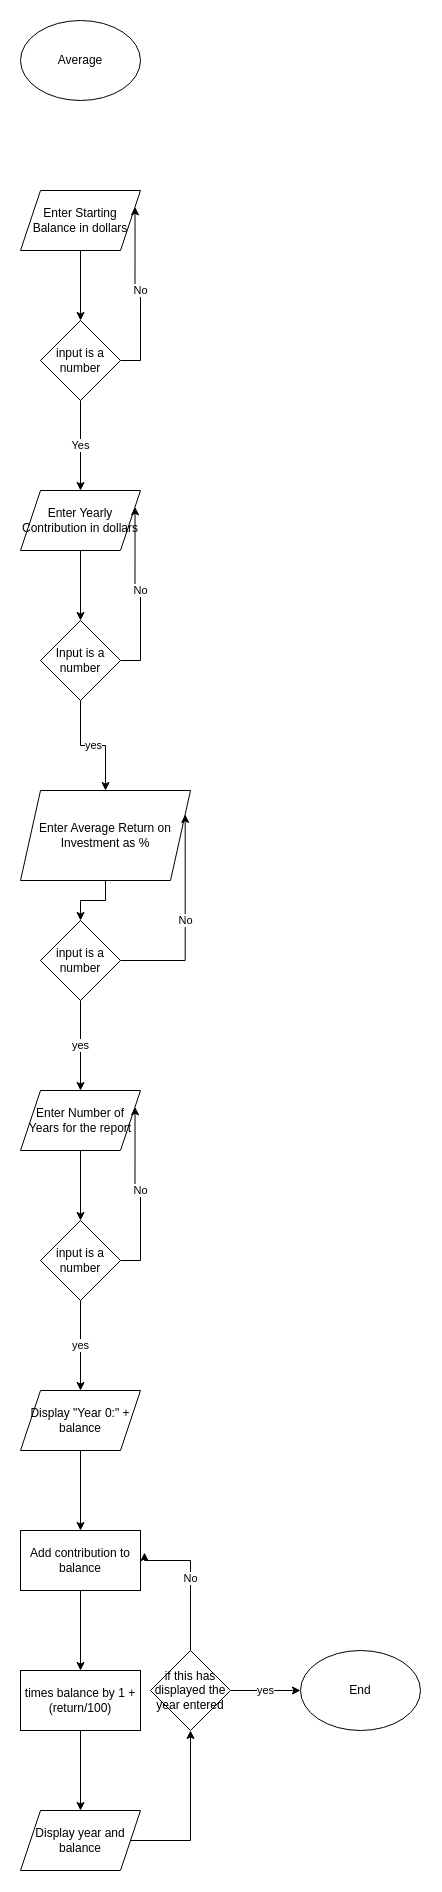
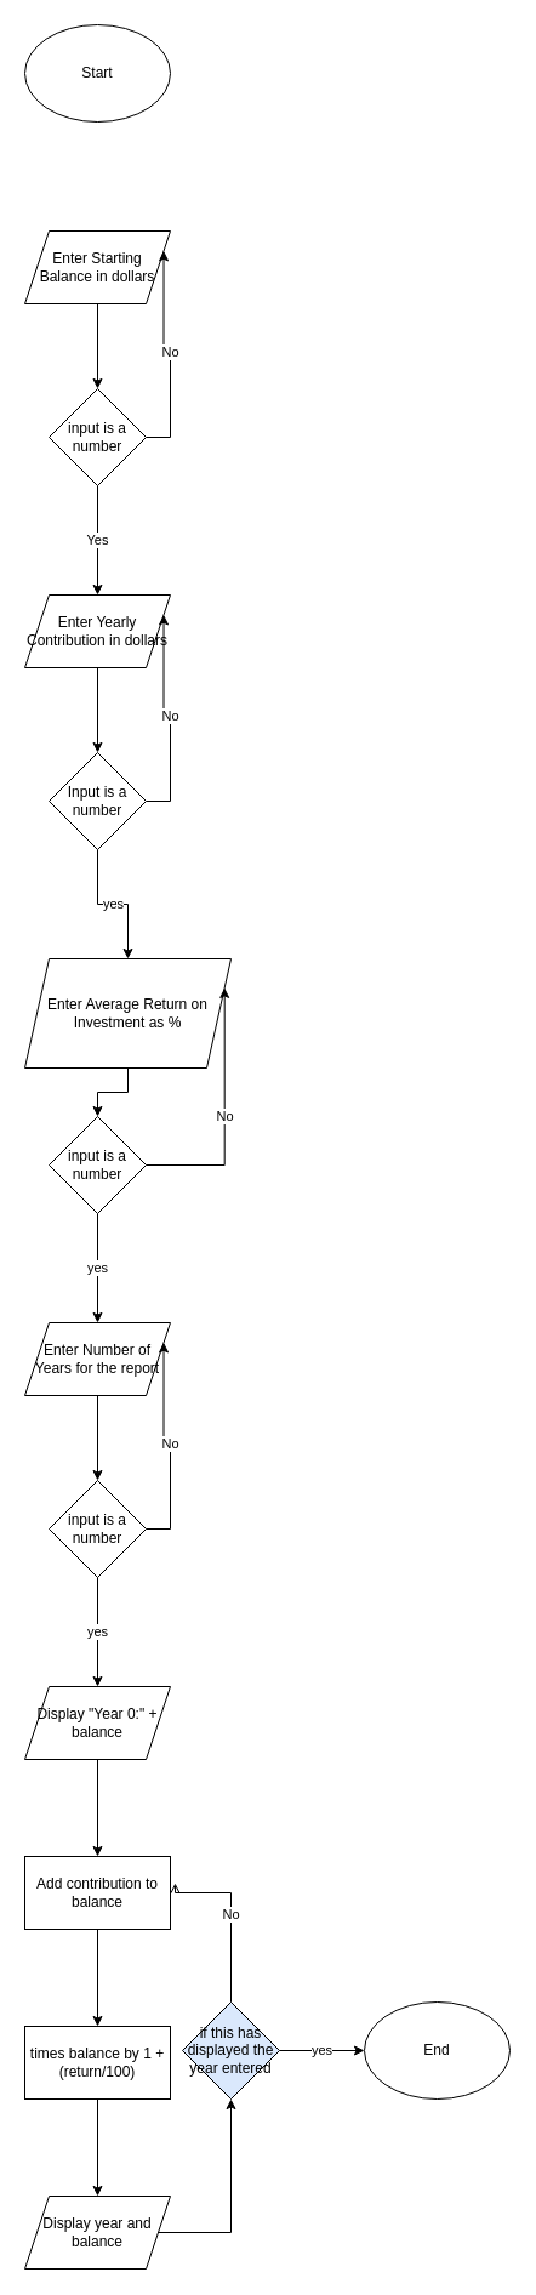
  <mxCell id="0" />
  <mxCell id="1" parent="0" />
- <mxCell id="2" value="Average" style="ellipse;whiteSpace=wrap;html=1;" vertex="1" parent="1"><mxGeometry x="20" width="120" height="80" as="geometry" y="20" /></mxCell>
+ <mxCell id="2" value="Start" style="ellipse;whiteSpace=wrap;html=1;" vertex="1" parent="1"><mxGeometry x="20" width="120" height="80" as="geometry" y="20" /></mxCell>
  <mxCell id="3" value="" style="edgeStyle=orthogonalEdgeStyle;rounded=0;orthogonalLoop=1;jettySize=auto;html=1;" edge="1" parent="1" source="4" target="7"><mxGeometry relative="1" as="geometry" /></mxCell>
  <mxCell id="4" value="Enter Starting Balance in dollars" style="shape=parallelogram;perimeter=parallelogramPerimeter;whiteSpace=wrap;html=1;fixedSize=1;" vertex="1" parent="1"><mxGeometry x="20" y="190" width="120" height="60" as="geometry" /></mxCell>
  <mxCell id="5" value="Yes" style="edgeStyle=orthogonalEdgeStyle;rounded=0;orthogonalLoop=1;jettySize=auto;html=1;" edge="1" parent="1" source="7" target="9"><mxGeometry relative="1" as="geometry" /></mxCell>
  <mxCell id="6" value="No" style="edgeStyle=orthogonalEdgeStyle;rounded=0;orthogonalLoop=1;jettySize=auto;html=1;exitX=1;exitY=0.5;exitDx=0;exitDy=0;entryX=1;entryY=0.25;entryDx=0;entryDy=0;" edge="1" parent="1" source="7" target="4"><mxGeometry relative="1" as="geometry" /></mxCell>
  <mxCell id="7" value="input is a number" style="rhombus;whiteSpace=wrap;html=1;" vertex="1" parent="1"><mxGeometry x="40" y="320" width="80" height="80" as="geometry" /></mxCell>
  <mxCell id="8" value="" style="edgeStyle=orthogonalEdgeStyle;rounded=0;orthogonalLoop=1;jettySize=auto;html=1;" edge="1" parent="1" source="9" target="12"><mxGeometry relative="1" as="geometry" /></mxCell>
  <mxCell id="9" value="Enter Yearly Contribution in dollars" style="shape=parallelogram;perimeter=parallelogramPerimeter;whiteSpace=wrap;html=1;fixedSize=1;" vertex="1" parent="1"><mxGeometry x="20" y="490" width="120" height="60" as="geometry" /></mxCell>
  <mxCell id="10" value="yes" style="edgeStyle=orthogonalEdgeStyle;rounded=0;orthogonalLoop=1;jettySize=auto;html=1;" edge="1" parent="1" source="12" target="14"><mxGeometry relative="1" as="geometry" /></mxCell>
  <mxCell id="11" value="No" style="edgeStyle=orthogonalEdgeStyle;rounded=0;orthogonalLoop=1;jettySize=auto;html=1;exitX=1;exitY=0.5;exitDx=0;exitDy=0;entryX=1;entryY=0.25;entryDx=0;entryDy=0;" edge="1" parent="1" source="12" target="9"><mxGeometry relative="1" as="geometry" /></mxCell>
  <mxCell id="12" value="Input is a number" style="rhombus;whiteSpace=wrap;html=1;" vertex="1" parent="1"><mxGeometry x="40" y="620" width="80" height="80" as="geometry" /></mxCell>
  <mxCell id="13" value="" style="edgeStyle=orthogonalEdgeStyle;rounded=0;orthogonalLoop=1;jettySize=auto;html=1;" edge="1" parent="1" source="14" target="17"><mxGeometry relative="1" as="geometry" /></mxCell>
  <mxCell id="14" value="Enter Average Return on Investment as %" style="shape=parallelogram;perimeter=parallelogramPerimeter;whiteSpace=wrap;html=1;fixedSize=1;" vertex="1" parent="1"><mxGeometry x="20" y="790" width="170" height="90" as="geometry" /></mxCell>
  <mxCell id="15" value="yes" style="edgeStyle=orthogonalEdgeStyle;rounded=0;orthogonalLoop=1;jettySize=auto;html=1;" edge="1" parent="1" source="17" target="19"><mxGeometry relative="1" as="geometry" /></mxCell>
  <mxCell id="16" value="No" style="edgeStyle=orthogonalEdgeStyle;rounded=0;orthogonalLoop=1;jettySize=auto;html=1;exitX=1;exitY=0.5;exitDx=0;exitDy=0;entryX=1;entryY=0.25;entryDx=0;entryDy=0;" edge="1" parent="1" source="17" target="14"><mxGeometry relative="1" as="geometry" /></mxCell>
  <mxCell id="17" value="input is a number" style="rhombus;whiteSpace=wrap;html=1;" vertex="1" parent="1"><mxGeometry x="40" y="920" width="80" height="80" as="geometry" /></mxCell>
  <mxCell id="18" value="" style="edgeStyle=orthogonalEdgeStyle;rounded=0;orthogonalLoop=1;jettySize=auto;html=1;" edge="1" parent="1" source="19" target="22"><mxGeometry relative="1" as="geometry" /></mxCell>
  <mxCell id="19" value="Enter Number of Years for the report" style="shape=parallelogram;perimeter=parallelogramPerimeter;whiteSpace=wrap;html=1;fixedSize=1;" vertex="1" parent="1"><mxGeometry x="20" y="1090" width="120" height="60" as="geometry" /></mxCell>
  <mxCell id="20" value="yes" style="edgeStyle=orthogonalEdgeStyle;rounded=0;orthogonalLoop=1;jettySize=auto;html=1;" edge="1" parent="1" source="22"><mxGeometry relative="1" as="geometry"><mxPoint x="80" y="1390" as="targetPoint" /></mxGeometry></mxCell>
  <mxCell id="21" value="No" style="edgeStyle=orthogonalEdgeStyle;rounded=0;orthogonalLoop=1;jettySize=auto;html=1;exitX=1;exitY=0.5;exitDx=0;exitDy=0;entryX=1;entryY=0.25;entryDx=0;entryDy=0;" edge="1" parent="1" source="22" target="19"><mxGeometry relative="1" as="geometry" /></mxCell>
  <mxCell id="22" value="input is a number" style="rhombus;whiteSpace=wrap;html=1;" vertex="1" parent="1"><mxGeometry x="40" y="1220" width="80" height="80" as="geometry" /></mxCell>
  <mxCell id="23" value="" style="edgeStyle=orthogonalEdgeStyle;rounded=0;orthogonalLoop=1;jettySize=auto;html=1;" edge="1" parent="1" source="24" target="26"><mxGeometry relative="1" as="geometry" /></mxCell>
  <mxCell id="24" value="Display &quot;Year 0:&quot; + balance" style="shape=parallelogram;perimeter=parallelogramPerimeter;whiteSpace=wrap;html=1;fixedSize=1;" vertex="1" parent="1"><mxGeometry x="20" y="1390" width="120" height="60" as="geometry" /></mxCell>
  <mxCell id="25" value="" style="edgeStyle=orthogonalEdgeStyle;rounded=0;orthogonalLoop=1;jettySize=auto;html=1;" edge="1" parent="1" source="26" target="28"><mxGeometry relative="1" as="geometry" /></mxCell>
  <mxCell id="26" value="Add contribution to balance" style="whiteSpace=wrap;html=1;" vertex="1" parent="1"><mxGeometry x="20" y="1530" width="120" height="60" as="geometry" /></mxCell>
  <mxCell id="27" value="" style="edgeStyle=orthogonalEdgeStyle;rounded=0;orthogonalLoop=1;jettySize=auto;html=1;" edge="1" parent="1" source="28" target="30"><mxGeometry relative="1" as="geometry" /></mxCell>
  <mxCell id="28" value="times balance by 1 + (return/100)" style="whiteSpace=wrap;html=1;" vertex="1" parent="1"><mxGeometry x="20" y="1670" width="120" height="60" as="geometry" /></mxCell>
  <mxCell id="29" style="edgeStyle=orthogonalEdgeStyle;rounded=0;orthogonalLoop=1;jettySize=auto;html=1;exitX=1;exitY=0.5;exitDx=0;exitDy=0;" edge="1" parent="1" source="30" target="33"><mxGeometry relative="1" as="geometry" /></mxCell>
  <mxCell id="30" value="Display year and balance" style="shape=parallelogram;perimeter=parallelogramPerimeter;whiteSpace=wrap;html=1;fixedSize=1;" vertex="1" parent="1"><mxGeometry x="20" y="1810" width="120" height="60" as="geometry" /></mxCell>
  <mxCell id="31" value="yes" style="edgeStyle=orthogonalEdgeStyle;rounded=0;orthogonalLoop=1;jettySize=auto;html=1;exitX=1;exitY=0.5;exitDx=0;exitDy=0;entryX=0;entryY=0.5;entryDx=0;entryDy=0;" edge="1" parent="1" source="33" target="34"><mxGeometry relative="1" as="geometry" /></mxCell>
- <mxCell id="32" value="No" style="edgeStyle=orthogonalEdgeStyle;rounded=0;orthogonalLoop=1;jettySize=auto;html=1;exitX=0.5;exitY=0;exitDx=0;exitDy=0;entryX=1.033;entryY=0.367;entryDx=0;entryDy=0;entryPerimeter=0;" edge="1" parent="1" source="33" target="26"><mxGeometry relative="1" as="geometry"><Array as="points"><mxPoint x="190" y="1560" /><mxPoint x="144" y="1560" /></Array></mxGeometry></mxCell>
- <mxCell id="33" value="if this has displayed the year entered" style="rhombus;whiteSpace=wrap;html=1;" vertex="1" parent="1"><mxGeometry x="150" y="1650" width="80" height="80" as="geometry" /></mxCell>
+ <mxCell id="32" value="No" style="edgeStyle=orthogonalEdgeStyle;rounded=0;orthogonalLoop=1;jettySize=auto;html=1;exitX=0.5;exitY=0;exitDx=0;exitDy=0;entryX=1.033;entryY=0.367;entryDx=0;entryDy=0;entryPerimeter=0;endArrow=open;" edge="1" parent="1" source="33" target="26"><mxGeometry relative="1" as="geometry"><Array as="points"><mxPoint x="190" y="1560" /><mxPoint x="144" y="1560" /></Array></mxGeometry></mxCell>
+ <mxCell id="33" value="if this has displayed the year entered" style="rhombus;whiteSpace=wrap;html=1;fillColor=#dae8fc;" vertex="1" parent="1"><mxGeometry x="150" y="1650" width="80" height="80" as="geometry" /></mxCell>
  <mxCell id="34" value="End" style="ellipse;whiteSpace=wrap;html=1;" vertex="1" parent="1"><mxGeometry x="300" y="1650" width="120" height="80" as="geometry" /></mxCell>
